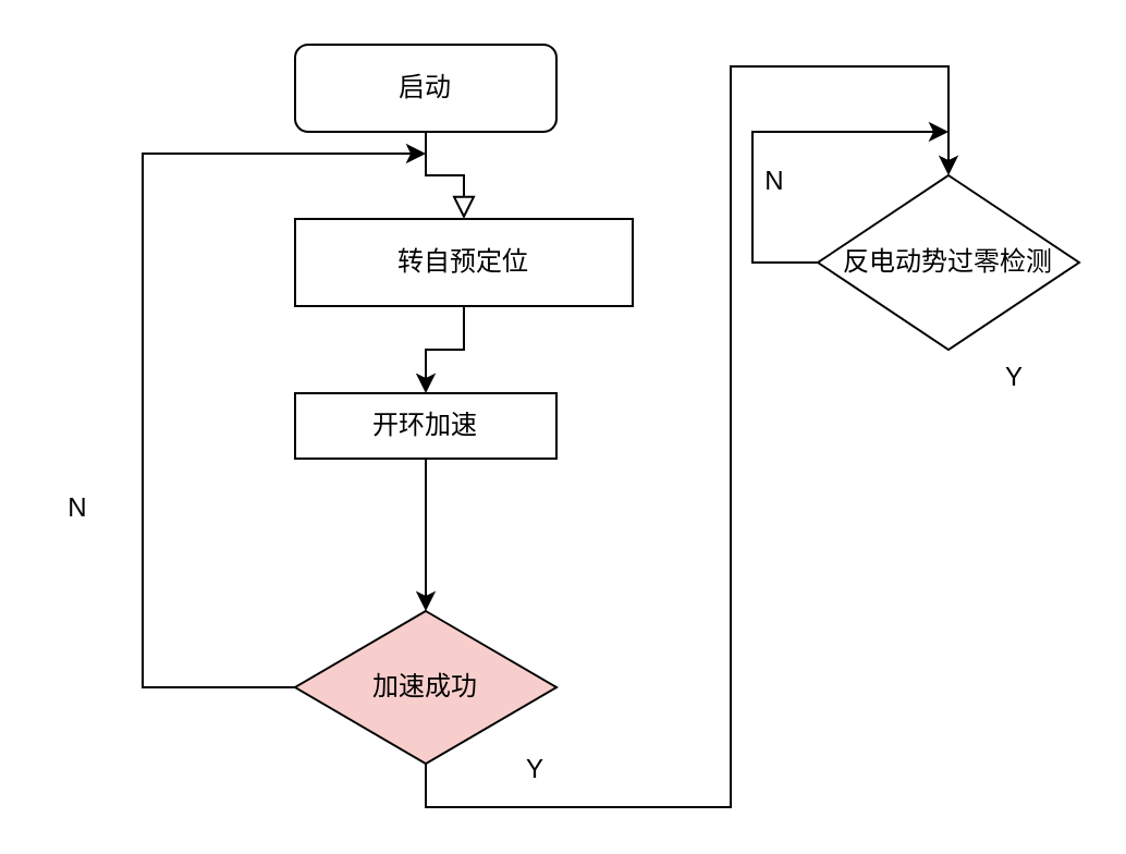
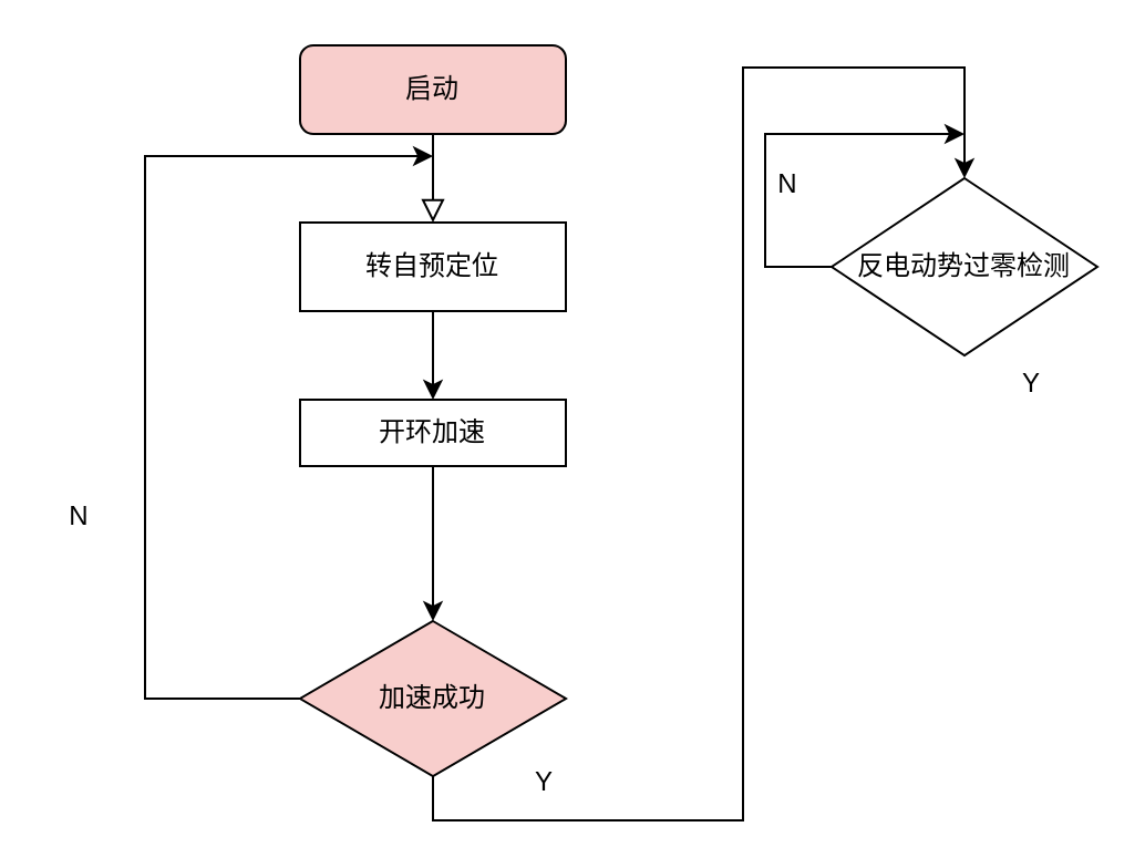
  <mxCell id="0" />
  <mxCell id="1" parent="0" />
  <mxCell id="2" value="" style="rounded=0;html=1;jettySize=auto;orthogonalLoop=1;fontSize=11;endArrow=block;endFill=0;endSize=8;strokeWidth=1;shadow=0;labelBackgroundColor=none;edgeStyle=orthogonalEdgeStyle;" parent="1" source="3" target="5" edge="1"><mxGeometry relative="1" as="geometry" /></mxCell>
- <mxCell id="3" value="启动" style="rounded=1;whiteSpace=wrap;html=1;fontSize=12;glass=0;strokeWidth=1;shadow=0;" parent="1" vertex="1"><mxGeometry x="135" y="20" width="120" height="40" as="geometry" /></mxCell>
+ <mxCell id="3" value="启动" style="rounded=1;whiteSpace=wrap;html=1;fontSize=12;glass=0;strokeWidth=1;shadow=0;fillColor=#f8cecc;" parent="1" vertex="1"><mxGeometry x="135" y="20" width="120" height="40" as="geometry" /></mxCell>
  <mxCell id="4" value="" style="edgeStyle=orthogonalEdgeStyle;rounded=0;orthogonalLoop=1;jettySize=auto;html=1;" edge="1" parent="1" source="5" target="7"><mxGeometry relative="1" as="geometry" /></mxCell>
- <mxCell id="5" value="转自预定位" style="rounded=0;whiteSpace=wrap;html=1;" parent="1" vertex="1"><mxGeometry x="135" y="100" width="155" height="40" as="geometry" /></mxCell>
+ <mxCell id="5" value="转自预定位" style="rounded=0;whiteSpace=wrap;html=1;" parent="1" vertex="1"><mxGeometry x="135" y="100" width="120" height="40" as="geometry" /></mxCell>
  <mxCell id="6" value="" style="edgeStyle=orthogonalEdgeStyle;rounded=0;orthogonalLoop=1;jettySize=auto;html=1;" edge="1" parent="1" source="7" target="10"><mxGeometry relative="1" as="geometry" /></mxCell>
  <mxCell id="7" value="开环加速" style="whiteSpace=wrap;html=1;rounded=0;" vertex="1" parent="1"><mxGeometry x="135" y="180" width="120" height="30" as="geometry" /></mxCell>
  <mxCell id="8" style="edgeStyle=orthogonalEdgeStyle;rounded=0;orthogonalLoop=1;jettySize=auto;html=1;" edge="1" parent="1" source="10"><mxGeometry relative="1" as="geometry"><mxPoint x="195" y="70" as="targetPoint" /><Array as="points"><mxPoint x="65" y="315" /><mxPoint x="65" y="70" /></Array></mxGeometry></mxCell>
  <mxCell id="9" style="edgeStyle=orthogonalEdgeStyle;rounded=0;orthogonalLoop=1;jettySize=auto;html=1;exitX=0.5;exitY=1;exitDx=0;exitDy=0;entryX=0.5;entryY=0;entryDx=0;entryDy=0;" edge="1" parent="1" source="10" target="13"><mxGeometry relative="1" as="geometry"><mxPoint x="345" y="30" as="targetPoint" /><Array as="points"><mxPoint x="195" y="370" /><mxPoint x="335" y="370" /><mxPoint x="335" y="30" /><mxPoint x="435" y="30" /></Array></mxGeometry></mxCell>
  <mxCell id="10" value="加速成功" style="rhombus;whiteSpace=wrap;html=1;rounded=0;fillColor=#f8cecc;" vertex="1" parent="1"><mxGeometry x="135" y="280" width="120" height="70" as="geometry" /></mxCell>
  <mxCell id="11" value="N" style="text;html=1;align=center;verticalAlign=middle;resizable=0;points=[];autosize=1;strokeColor=none;fillColor=none;" vertex="1" parent="1"><mxGeometry x="20" y="218" width="30" height="30" as="geometry" /></mxCell>
  <mxCell id="12" style="edgeStyle=orthogonalEdgeStyle;rounded=0;orthogonalLoop=1;jettySize=auto;html=1;" edge="1" parent="1" source="13"><mxGeometry relative="1" as="geometry"><mxPoint x="435" y="60" as="targetPoint" /><Array as="points"><mxPoint x="345" y="120" /><mxPoint x="345" y="60" /><mxPoint x="415" y="60" /></Array></mxGeometry></mxCell>
  <mxCell id="13" value="反电动势过零检测" style="rhombus;whiteSpace=wrap;html=1;" vertex="1" parent="1"><mxGeometry x="375" y="80" width="120" height="80" as="geometry" /></mxCell>
  <mxCell id="14" value="Y" style="text;html=1;align=center;verticalAlign=middle;resizable=0;points=[];autosize=1;strokeColor=none;fillColor=none;" vertex="1" parent="1"><mxGeometry x="230" y="338" width="30" height="30" as="geometry" /></mxCell>
  <mxCell id="15" value="N" style="text;html=1;align=center;verticalAlign=middle;resizable=0;points=[];autosize=1;strokeColor=none;fillColor=none;" vertex="1" parent="1"><mxGeometry x="340" y="68" width="30" height="30" as="geometry" /></mxCell>
  <mxCell id="16" value="Y" style="text;html=1;align=center;verticalAlign=middle;resizable=0;points=[];autosize=1;strokeColor=none;fillColor=none;" vertex="1" parent="1"><mxGeometry x="450" y="158" width="30" height="30" as="geometry" /></mxCell>
